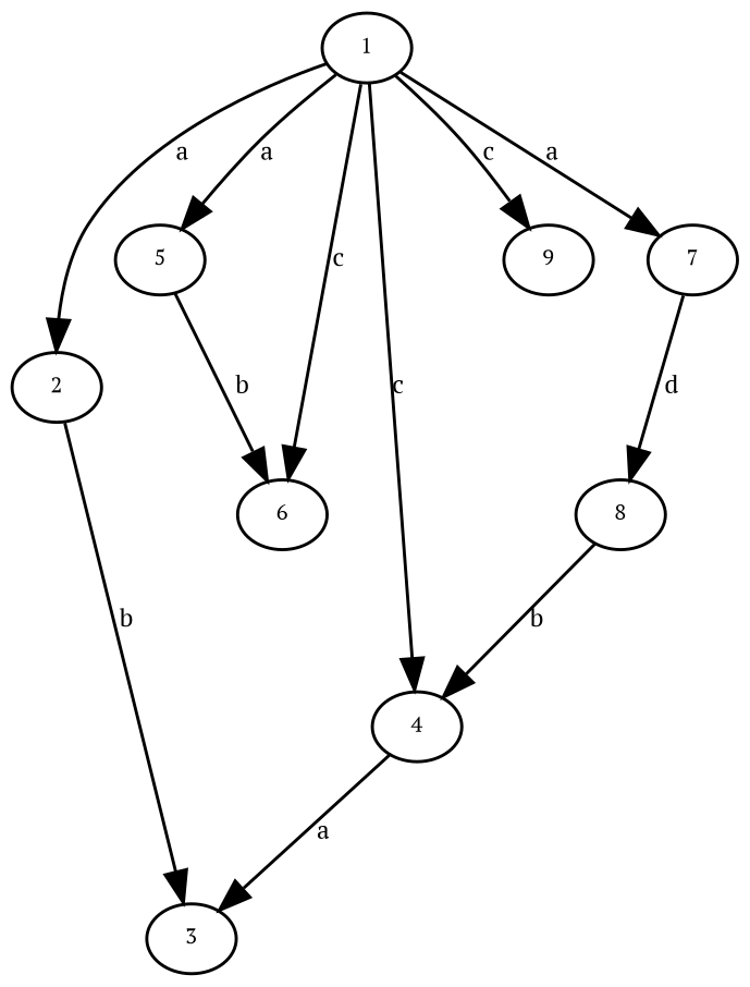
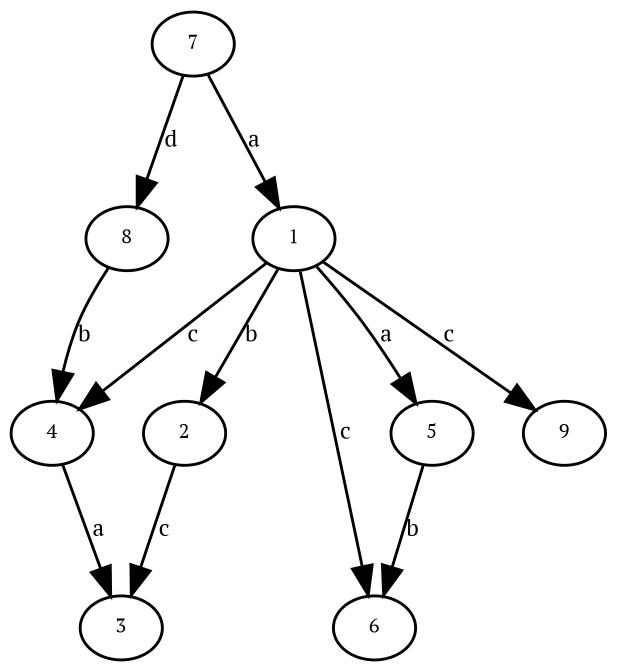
  digraph {
    fontname="PT Serif"
    node [fontname="PT Serif" fontsize=7]
    edge [fontname="PT Serif" fontsize=8]
    n1 [height=.01 label=1 width=.01]
    n2 [height=.01 label=2 width=.01]
    n3 [height=.01 label=5 width=.01]
    n4 [height=.01 label=7 width=.01]
    n5 [height=.01 label=6 width=.01]
    n6 [height=.01 label=9 width=.01]
    n7 [height=.01 label=4 width=.01]
    n8 [height=.01 label=3 width=.01]
    n9 [height=.01 label=8 width=.01]
-   n1 -> n2 [label=a]
+   n1 -> n2 [label=b]
    n1 -> n3 [label=a]
-   n1 -> n4 [label=a]
+   n4 -> n1 [label=a]
    n1 -> n5 [label=c]
    n1 -> n6 [label=c]
    n1 -> n7 [label=c]
-   n2 -> n8 [label=b]
+   n2 -> n8 [label=c]
    n3 -> n5 [label=b]
    n4 -> n9 [label=d]
    n7 -> n8 [label=a]
    n9 -> n7 [label=b]
  }
